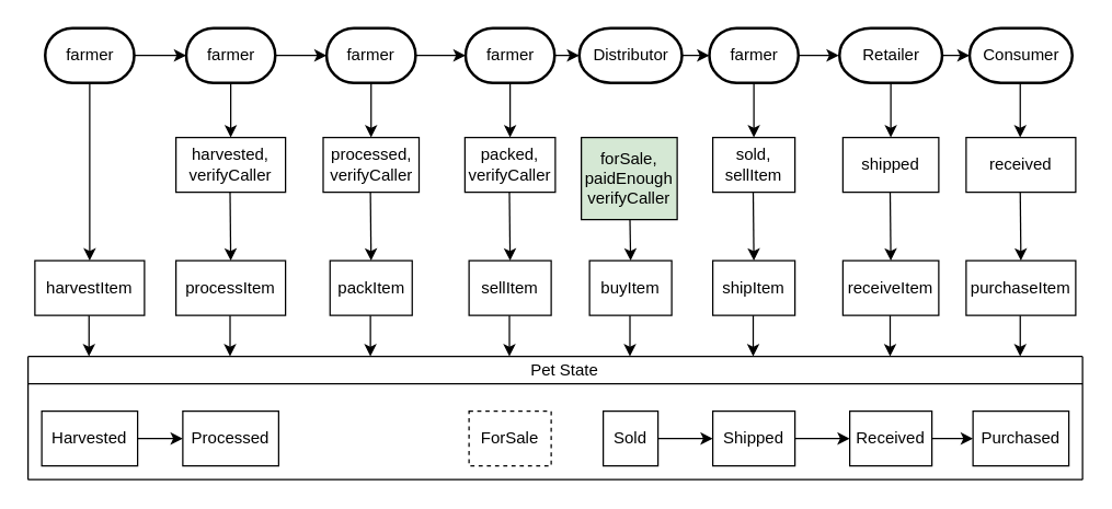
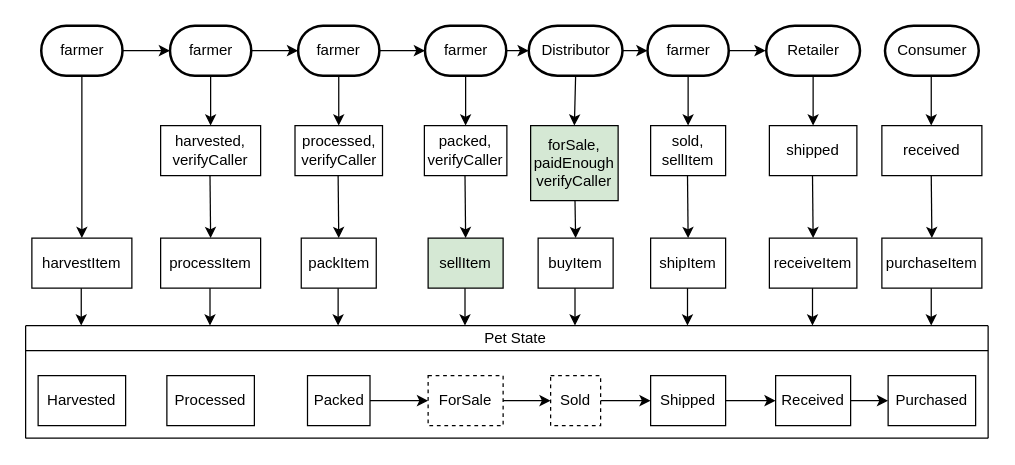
  <mxCell id="0" />
  <mxCell id="1" parent="0" />
  <mxCell id="2" value="Harvested" style="rounded=0;whiteSpace=wrap;html=1;" vertex="1" parent="1"><mxGeometry x="30" y="300" width="70" height="40" as="geometry" /></mxCell>
  <mxCell id="3" value="Processed" style="rounded=0;whiteSpace=wrap;html=1;" vertex="1" parent="1"><mxGeometry x="133" y="300" width="70" height="40" as="geometry" /></mxCell>
+ <mxCell id="4" value="Packed" style="rounded=0;whiteSpace=wrap;html=1;" vertex="1" parent="1"><mxGeometry x="245.5" y="300" width="50" height="40" as="geometry" /></mxCell>
  <mxCell id="5" value="ForSale" style="rounded=0;whiteSpace=wrap;html=1;dashed=1;" vertex="1" parent="1"><mxGeometry x="342" y="300" width="60" height="40" as="geometry" /></mxCell>
- <mxCell id="6" value="Sold" style="rounded=0;whiteSpace=wrap;html=1;" vertex="1" parent="1"><mxGeometry x="440" y="300" width="40" height="40" as="geometry" /></mxCell>
+ <mxCell id="6" value="Sold" style="rounded=0;whiteSpace=wrap;html=1;dashed=1;" vertex="1" parent="1"><mxGeometry x="440" y="300" width="40" height="40" as="geometry" /></mxCell>
  <mxCell id="7" value="Shipped" style="rounded=0;whiteSpace=wrap;html=1;" vertex="1" parent="1"><mxGeometry x="520" y="300" width="60" height="40" as="geometry" /></mxCell>
  <mxCell id="8" value="Received" style="rounded=0;whiteSpace=wrap;html=1;" vertex="1" parent="1"><mxGeometry x="620" y="300" width="60" height="40" as="geometry" /></mxCell>
  <mxCell id="9" value="Purchased" style="rounded=0;whiteSpace=wrap;html=1;" vertex="1" parent="1"><mxGeometry x="710" y="300" width="70" height="40" as="geometry" /></mxCell>
- <mxCell id="10" value="" style="endArrow=classic;html=1;exitX=1;exitY=0.5;exitDx=0;exitDy=0;entryX=0;entryY=0.5;entryDx=0;entryDy=0;" edge="1" parent="1" source="2" target="3"><mxGeometry width="50" height="50" relative="1" as="geometry"><mxPoint x="388" y="280" as="sourcePoint" /><mxPoint x="438" y="230" as="targetPoint" /></mxGeometry></mxCell>
+ <mxCell id="11" value="" style="endArrow=classic;html=1;exitX=1;exitY=0.5;exitDx=0;exitDy=0;entryX=0;entryY=0.5;entryDx=0;entryDy=0;" edge="1" parent="1" source="4" target="5"><mxGeometry width="50" height="50" relative="1" as="geometry"><mxPoint x="248" y="330" as="sourcePoint" /><mxPoint x="268" y="330" as="targetPoint" /></mxGeometry></mxCell>
+ <mxCell id="12" value="" style="endArrow=classic;html=1;exitX=1;exitY=0.5;exitDx=0;exitDy=0;entryX=0;entryY=0.5;entryDx=0;entryDy=0;" edge="1" parent="1" source="5" target="6"><mxGeometry width="50" height="50" relative="1" as="geometry"><mxPoint x="258" y="340" as="sourcePoint" /><mxPoint x="278" y="340" as="targetPoint" /></mxGeometry></mxCell>
  <mxCell id="13" value="" style="endArrow=classic;html=1;exitX=1;exitY=0.5;exitDx=0;exitDy=0;entryX=0;entryY=0.5;entryDx=0;entryDy=0;" edge="1" parent="1" source="6" target="7"><mxGeometry width="50" height="50" relative="1" as="geometry"><mxPoint x="268" y="350" as="sourcePoint" /><mxPoint x="288" y="350" as="targetPoint" /></mxGeometry></mxCell>
  <mxCell id="14" value="" style="endArrow=classic;html=1;exitX=1;exitY=0.5;exitDx=0;exitDy=0;entryX=0;entryY=0.5;entryDx=0;entryDy=0;" edge="1" parent="1" source="7" target="8"><mxGeometry width="50" height="50" relative="1" as="geometry"><mxPoint x="458" y="330" as="sourcePoint" /><mxPoint x="478" y="330" as="targetPoint" /></mxGeometry></mxCell>
  <mxCell id="15" value="" style="endArrow=classic;html=1;exitX=1;exitY=0.5;exitDx=0;exitDy=0;entryX=0;entryY=0.5;entryDx=0;entryDy=0;" edge="1" parent="1" source="8" target="9"><mxGeometry width="50" height="50" relative="1" as="geometry"><mxPoint x="538" y="330" as="sourcePoint" /><mxPoint x="558" y="330" as="targetPoint" /></mxGeometry></mxCell>
  <mxCell id="16" value="Pet State" style="text;html=1;strokeColor=none;fillColor=none;align=center;verticalAlign=middle;whiteSpace=wrap;rounded=0;" vertex="1" parent="1"><mxGeometry x="367" y="260" width="90" height="20" as="geometry" /></mxCell>
  <mxCell id="17" value="" style="endArrow=none;html=1;" edge="1" parent="1"><mxGeometry width="50" height="50" relative="1" as="geometry"><mxPoint x="20" y="260" as="sourcePoint" /><mxPoint x="790" y="260" as="targetPoint" /></mxGeometry></mxCell>
  <mxCell id="18" value="" style="endArrow=none;html=1;" edge="1" parent="1"><mxGeometry width="50" height="50" relative="1" as="geometry"><mxPoint x="20" y="280" as="sourcePoint" /><mxPoint x="790" y="280" as="targetPoint" /></mxGeometry></mxCell>
  <mxCell id="19" value="" style="endArrow=none;html=1;" edge="1" parent="1"><mxGeometry width="50" height="50" relative="1" as="geometry"><mxPoint x="20" y="350" as="sourcePoint" /><mxPoint x="790" y="350" as="targetPoint" /></mxGeometry></mxCell>
  <mxCell id="20" value="" style="endArrow=none;html=1;" edge="1" parent="1"><mxGeometry width="50" height="50" relative="1" as="geometry"><mxPoint x="20" y="350" as="sourcePoint" /><mxPoint x="20" y="260" as="targetPoint" /></mxGeometry></mxCell>
  <mxCell id="21" value="" style="endArrow=none;html=1;" edge="1" parent="1"><mxGeometry width="50" height="50" relative="1" as="geometry"><mxPoint x="790" y="350" as="sourcePoint" /><mxPoint x="790" y="260" as="targetPoint" /></mxGeometry></mxCell>
  <mxCell id="22" value="harvestItem" style="rounded=0;whiteSpace=wrap;html=1;" vertex="1" parent="1"><mxGeometry x="25" y="190" width="80" height="40" as="geometry" /></mxCell>
  <mxCell id="23" value="processItem" style="rounded=0;whiteSpace=wrap;html=1;" vertex="1" parent="1"><mxGeometry x="128" y="190" width="80" height="40" as="geometry" /></mxCell>
  <mxCell id="24" value="packItem" style="rounded=0;whiteSpace=wrap;html=1;" vertex="1" parent="1"><mxGeometry x="240.5" y="190" width="60" height="40" as="geometry" /></mxCell>
- <mxCell id="25" value="sellItem" style="rounded=0;whiteSpace=wrap;html=1;" vertex="1" parent="1"><mxGeometry x="342" y="190" width="60" height="40" as="geometry" /></mxCell>
+ <mxCell id="25" value="sellItem" style="rounded=0;whiteSpace=wrap;html=1;fillColor=#d5e8d4;" vertex="1" parent="1"><mxGeometry x="342" y="190" width="60" height="40" as="geometry" /></mxCell>
  <mxCell id="26" value="buyItem" style="rounded=0;whiteSpace=wrap;html=1;" vertex="1" parent="1"><mxGeometry x="430" y="190" width="60" height="40" as="geometry" /></mxCell>
  <mxCell id="27" value="shipItem" style="rounded=0;whiteSpace=wrap;html=1;" vertex="1" parent="1"><mxGeometry x="520" y="190" width="60" height="40" as="geometry" /></mxCell>
  <mxCell id="28" value="receiveItem" style="rounded=0;whiteSpace=wrap;html=1;" vertex="1" parent="1"><mxGeometry x="615" y="190" width="70" height="40" as="geometry" /></mxCell>
  <mxCell id="29" value="purchaseItem" style="rounded=0;whiteSpace=wrap;html=1;" vertex="1" parent="1"><mxGeometry x="705" y="190" width="80" height="40" as="geometry" /></mxCell>
  <mxCell id="30" value="harvested,&lt;br&gt;verifyCaller" style="rounded=0;whiteSpace=wrap;html=1;" vertex="1" parent="1"><mxGeometry x="128" y="100" width="80" height="40" as="geometry" /></mxCell>
  <mxCell id="31" value="processed,&lt;br&gt;verifyCaller" style="rounded=0;whiteSpace=wrap;html=1;" vertex="1" parent="1"><mxGeometry x="235.5" y="100" width="70" height="40" as="geometry" /></mxCell>
  <mxCell id="32" value="packed,&lt;br&gt;verifyCaller" style="rounded=0;whiteSpace=wrap;html=1;" vertex="1" parent="1"><mxGeometry x="339" y="100" width="66" height="40" as="geometry" /></mxCell>
  <mxCell id="33" value="forSale,&lt;br&gt;paidEnough&lt;br&gt;verifyCaller" style="rounded=0;whiteSpace=wrap;html=1;fillColor=#d5e8d4;" vertex="1" parent="1"><mxGeometry x="424" y="100" width="70" height="60" as="geometry" /></mxCell>
  <mxCell id="34" value="sold,&lt;br&gt;sellItem" style="rounded=0;whiteSpace=wrap;html=1;" vertex="1" parent="1"><mxGeometry x="520" y="100" width="60" height="40" as="geometry" /></mxCell>
  <mxCell id="35" value="shipped" style="rounded=0;whiteSpace=wrap;html=1;" vertex="1" parent="1"><mxGeometry x="615" y="100" width="70" height="40" as="geometry" /></mxCell>
  <mxCell id="36" value="received" style="rounded=0;whiteSpace=wrap;html=1;" vertex="1" parent="1"><mxGeometry x="705" y="100" width="80" height="40" as="geometry" /></mxCell>
  <mxCell id="37" value="farmer" style="strokeWidth=2;html=1;shape=mxgraph.flowchart.terminator;whiteSpace=wrap;" vertex="1" parent="1"><mxGeometry x="238" y="20" width="65" height="40" as="geometry" /></mxCell>
  <mxCell id="38" value="Distributor" style="strokeWidth=2;html=1;shape=mxgraph.flowchart.terminator;whiteSpace=wrap;" vertex="1" parent="1"><mxGeometry x="422.5" y="20" width="75" height="40" as="geometry" /></mxCell>
  <mxCell id="39" value="farmer" style="strokeWidth=2;html=1;shape=mxgraph.flowchart.terminator;whiteSpace=wrap;" vertex="1" parent="1"><mxGeometry x="135.5" y="20" width="65" height="40" as="geometry" /></mxCell>
  <mxCell id="40" value="farmer" style="strokeWidth=2;html=1;shape=mxgraph.flowchart.terminator;whiteSpace=wrap;" vertex="1" parent="1"><mxGeometry x="32.5" y="20" width="65" height="40" as="geometry" /></mxCell>
  <mxCell id="41" value="farmer" style="strokeWidth=2;html=1;shape=mxgraph.flowchart.terminator;whiteSpace=wrap;" vertex="1" parent="1"><mxGeometry x="339.5" y="20" width="65" height="40" as="geometry" /></mxCell>
  <mxCell id="42" value="Retailer" style="strokeWidth=2;html=1;shape=mxgraph.flowchart.terminator;whiteSpace=wrap;" vertex="1" parent="1"><mxGeometry x="612.5" y="20" width="75" height="40" as="geometry" /></mxCell>
  <mxCell id="43" value="farmer" style="strokeWidth=2;html=1;shape=mxgraph.flowchart.terminator;whiteSpace=wrap;" vertex="1" parent="1"><mxGeometry x="517.5" y="20" width="65" height="40" as="geometry" /></mxCell>
  <mxCell id="44" value="Consumer" style="strokeWidth=2;html=1;shape=mxgraph.flowchart.terminator;whiteSpace=wrap;" vertex="1" parent="1"><mxGeometry x="707.5" y="20" width="75" height="40" as="geometry" /></mxCell>
  <mxCell id="45" value="" style="endArrow=classic;html=1;exitX=1;exitY=0.5;exitDx=0;exitDy=0;exitPerimeter=0;entryX=0;entryY=0.5;entryDx=0;entryDy=0;entryPerimeter=0;" edge="1" parent="1" source="40" target="39"><mxGeometry width="50" height="50" relative="1" as="geometry"><mxPoint x="380" y="200" as="sourcePoint" /><mxPoint x="430" y="150" as="targetPoint" /></mxGeometry></mxCell>
  <mxCell id="46" value="" style="endArrow=classic;html=1;exitX=1;exitY=0.5;exitDx=0;exitDy=0;exitPerimeter=0;entryX=0;entryY=0.5;entryDx=0;entryDy=0;entryPerimeter=0;" edge="1" parent="1" source="39" target="37"><mxGeometry width="50" height="50" relative="1" as="geometry"><mxPoint x="126.5" y="50" as="sourcePoint" /><mxPoint x="160.5" y="50" as="targetPoint" /></mxGeometry></mxCell>
  <mxCell id="47" value="" style="endArrow=classic;html=1;entryX=0;entryY=0.5;entryDx=0;entryDy=0;entryPerimeter=0;exitX=1;exitY=0.5;exitDx=0;exitDy=0;exitPerimeter=0;" edge="1" parent="1" source="37" target="41"><mxGeometry width="50" height="50" relative="1" as="geometry"><mxPoint x="310" y="40" as="sourcePoint" /><mxPoint x="170.5" y="60" as="targetPoint" /></mxGeometry></mxCell>
  <mxCell id="48" value="" style="endArrow=classic;html=1;entryX=0;entryY=0.5;entryDx=0;entryDy=0;entryPerimeter=0;exitX=1;exitY=0.5;exitDx=0;exitDy=0;exitPerimeter=0;" edge="1" parent="1" source="41" target="38"><mxGeometry width="50" height="50" relative="1" as="geometry"><mxPoint x="320" y="50" as="sourcePoint" /><mxPoint x="349.5" y="50" as="targetPoint" /></mxGeometry></mxCell>
  <mxCell id="49" value="" style="endArrow=classic;html=1;entryX=0;entryY=0.5;entryDx=0;entryDy=0;entryPerimeter=0;exitX=1;exitY=0.5;exitDx=0;exitDy=0;exitPerimeter=0;" edge="1" parent="1" source="38" target="43"><mxGeometry width="50" height="50" relative="1" as="geometry"><mxPoint x="400" y="80" as="sourcePoint" /><mxPoint x="431.5" y="50" as="targetPoint" /></mxGeometry></mxCell>
  <mxCell id="50" value="" style="endArrow=classic;html=1;exitX=1;exitY=0.5;exitDx=0;exitDy=0;exitPerimeter=0;" edge="1" parent="1" source="43"><mxGeometry width="50" height="50" relative="1" as="geometry"><mxPoint x="382" y="160" as="sourcePoint" /><mxPoint x="612" y="40" as="targetPoint" /></mxGeometry></mxCell>
- <mxCell id="51" value="" style="endArrow=classic;html=1;exitX=1;exitY=0.5;exitDx=0;exitDy=0;exitPerimeter=0;entryX=0;entryY=0.5;entryDx=0;entryDy=0;entryPerimeter=0;" edge="1" parent="1" source="42" target="44"><mxGeometry width="50" height="50" relative="1" as="geometry"><mxPoint x="592.5" y="50" as="sourcePoint" /><mxPoint x="622" y="50" as="targetPoint" /></mxGeometry></mxCell>
  <mxCell id="52" value="" style="endArrow=classic;html=1;exitX=0.5;exitY=1;exitDx=0;exitDy=0;entryX=0.5;entryY=0;entryDx=0;entryDy=0;exitPerimeter=0;" edge="1" parent="1" source="39" target="30"><mxGeometry width="50" height="50" relative="1" as="geometry"><mxPoint x="75" y="70" as="sourcePoint" /><mxPoint x="75" y="110" as="targetPoint" /></mxGeometry></mxCell>
  <mxCell id="53" value="" style="endArrow=classic;html=1;exitX=0.5;exitY=1;exitDx=0;exitDy=0;entryX=0.5;entryY=0;entryDx=0;entryDy=0;exitPerimeter=0;" edge="1" parent="1" source="37" target="31"><mxGeometry width="50" height="50" relative="1" as="geometry"><mxPoint x="178" y="70" as="sourcePoint" /><mxPoint x="178" y="110" as="targetPoint" /></mxGeometry></mxCell>
  <mxCell id="54" value="" style="endArrow=classic;html=1;exitX=0.5;exitY=1;exitDx=0;exitDy=0;entryX=0.5;entryY=0;entryDx=0;entryDy=0;exitPerimeter=0;" edge="1" parent="1" source="41" target="32"><mxGeometry width="50" height="50" relative="1" as="geometry"><mxPoint x="280.5" y="70" as="sourcePoint" /><mxPoint x="280.5" y="110" as="targetPoint" /></mxGeometry></mxCell>
+ <mxCell id="55" value="" style="endArrow=classic;html=1;exitX=0.5;exitY=1;exitDx=0;exitDy=0;entryX=0.5;entryY=0;entryDx=0;entryDy=0;exitPerimeter=0;" edge="1" parent="1" source="38" target="33"><mxGeometry width="50" height="50" relative="1" as="geometry"><mxPoint x="382" y="70" as="sourcePoint" /><mxPoint x="382" y="110" as="targetPoint" /></mxGeometry></mxCell>
  <mxCell id="56" value="" style="endArrow=classic;html=1;exitX=0.5;exitY=1;exitDx=0;exitDy=0;entryX=0.5;entryY=0;entryDx=0;entryDy=0;exitPerimeter=0;" edge="1" parent="1" source="43" target="34"><mxGeometry width="50" height="50" relative="1" as="geometry"><mxPoint x="470" y="70" as="sourcePoint" /><mxPoint x="469" y="110" as="targetPoint" /></mxGeometry></mxCell>
  <mxCell id="57" value="" style="endArrow=classic;html=1;exitX=0.5;exitY=1;exitDx=0;exitDy=0;entryX=0.5;entryY=0;entryDx=0;entryDy=0;exitPerimeter=0;" edge="1" parent="1" source="42" target="35"><mxGeometry width="50" height="50" relative="1" as="geometry"><mxPoint x="560" y="70" as="sourcePoint" /><mxPoint x="560" y="110" as="targetPoint" /></mxGeometry></mxCell>
  <mxCell id="58" value="" style="endArrow=classic;html=1;exitX=0.5;exitY=1;exitDx=0;exitDy=0;entryX=0.5;entryY=0;entryDx=0;entryDy=0;exitPerimeter=0;" edge="1" parent="1"><mxGeometry width="50" height="50" relative="1" as="geometry"><mxPoint x="744.5" y="60" as="sourcePoint" /><mxPoint x="744.5" y="100" as="targetPoint" /></mxGeometry></mxCell>
  <mxCell id="59" value="" style="endArrow=classic;html=1;exitX=0.5;exitY=1;exitDx=0;exitDy=0;exitPerimeter=0;entryX=0.5;entryY=0;entryDx=0;entryDy=0;" edge="1" parent="1" source="40" target="22"><mxGeometry width="50" height="50" relative="1" as="geometry"><mxPoint x="64.5" y="140" as="sourcePoint" /><mxPoint x="64.5" y="180" as="targetPoint" /></mxGeometry></mxCell>
  <mxCell id="60" value="" style="endArrow=classic;html=1;exitX=0.5;exitY=1;exitDx=0;exitDy=0;exitPerimeter=0;entryX=0.5;entryY=0;entryDx=0;entryDy=0;" edge="1" parent="1"><mxGeometry width="50" height="50" relative="1" as="geometry"><mxPoint x="167.5" y="140" as="sourcePoint" /><mxPoint x="168" y="190" as="targetPoint" /></mxGeometry></mxCell>
  <mxCell id="61" value="" style="endArrow=classic;html=1;exitX=0.5;exitY=1;exitDx=0;exitDy=0;exitPerimeter=0;entryX=0.5;entryY=0;entryDx=0;entryDy=0;" edge="1" parent="1"><mxGeometry width="50" height="50" relative="1" as="geometry"><mxPoint x="270" y="140" as="sourcePoint" /><mxPoint x="270.5" y="190" as="targetPoint" /></mxGeometry></mxCell>
  <mxCell id="62" value="" style="endArrow=classic;html=1;exitX=0.5;exitY=1;exitDx=0;exitDy=0;exitPerimeter=0;entryX=0.5;entryY=0;entryDx=0;entryDy=0;" edge="1" parent="1"><mxGeometry width="50" height="50" relative="1" as="geometry"><mxPoint x="371.5" y="140" as="sourcePoint" /><mxPoint x="372" y="190" as="targetPoint" /></mxGeometry></mxCell>
  <mxCell id="63" value="" style="endArrow=classic;html=1;exitX=0.5;exitY=1;exitDx=0;exitDy=0;exitPerimeter=0;entryX=0.5;entryY=0;entryDx=0;entryDy=0;" edge="1" parent="1"><mxGeometry width="50" height="50" relative="1" as="geometry"><mxPoint x="549.5" y="140" as="sourcePoint" /><mxPoint x="550" y="190" as="targetPoint" /></mxGeometry></mxCell>
  <mxCell id="64" value="" style="endArrow=classic;html=1;exitX=0.5;exitY=1;exitDx=0;exitDy=0;exitPerimeter=0;entryX=0.5;entryY=0;entryDx=0;entryDy=0;" edge="1" parent="1"><mxGeometry width="50" height="50" relative="1" as="geometry"><mxPoint x="649.5" y="140" as="sourcePoint" /><mxPoint x="650" y="190" as="targetPoint" /></mxGeometry></mxCell>
  <mxCell id="65" value="" style="endArrow=classic;html=1;exitX=0.5;exitY=1;exitDx=0;exitDy=0;exitPerimeter=0;entryX=0.5;entryY=0;entryDx=0;entryDy=0;" edge="1" parent="1"><mxGeometry width="50" height="50" relative="1" as="geometry"><mxPoint x="744.5" y="140" as="sourcePoint" /><mxPoint x="745" y="190" as="targetPoint" /></mxGeometry></mxCell>
  <mxCell id="66" value="" style="endArrow=classic;html=1;exitX=0.5;exitY=1;exitDx=0;exitDy=0;exitPerimeter=0;" edge="1" parent="1"><mxGeometry width="50" height="50" relative="1" as="geometry"><mxPoint x="459.5" y="160" as="sourcePoint" /><mxPoint x="460" y="190" as="targetPoint" /></mxGeometry></mxCell>
  <mxCell id="67" value="" style="endArrow=classic;html=1;" edge="1" parent="1"><mxGeometry width="50" height="50" relative="1" as="geometry"><mxPoint x="64.5" y="230" as="sourcePoint" /><mxPoint x="64.5" y="260" as="targetPoint" /></mxGeometry></mxCell>
  <mxCell id="68" value="" style="endArrow=classic;html=1;" edge="1" parent="1"><mxGeometry width="50" height="50" relative="1" as="geometry"><mxPoint x="167.5" y="230" as="sourcePoint" /><mxPoint x="167.5" y="260" as="targetPoint" /></mxGeometry></mxCell>
  <mxCell id="69" value="" style="endArrow=classic;html=1;" edge="1" parent="1"><mxGeometry width="50" height="50" relative="1" as="geometry"><mxPoint x="270" y="230" as="sourcePoint" /><mxPoint x="270" y="260" as="targetPoint" /></mxGeometry></mxCell>
  <mxCell id="70" value="" style="endArrow=classic;html=1;" edge="1" parent="1"><mxGeometry width="50" height="50" relative="1" as="geometry"><mxPoint x="371.5" y="230" as="sourcePoint" /><mxPoint x="371.5" y="260" as="targetPoint" /></mxGeometry></mxCell>
  <mxCell id="71" value="" style="endArrow=classic;html=1;" edge="1" parent="1"><mxGeometry width="50" height="50" relative="1" as="geometry"><mxPoint x="459.5" y="230" as="sourcePoint" /><mxPoint x="459.5" y="260" as="targetPoint" /></mxGeometry></mxCell>
  <mxCell id="72" value="" style="endArrow=classic;html=1;" edge="1" parent="1"><mxGeometry width="50" height="50" relative="1" as="geometry"><mxPoint x="549.5" y="230" as="sourcePoint" /><mxPoint x="549.5" y="260" as="targetPoint" /></mxGeometry></mxCell>
  <mxCell id="73" value="" style="endArrow=classic;html=1;" edge="1" parent="1"><mxGeometry width="50" height="50" relative="1" as="geometry"><mxPoint x="649.5" y="230" as="sourcePoint" /><mxPoint x="649.5" y="260" as="targetPoint" /></mxGeometry></mxCell>
  <mxCell id="74" value="" style="endArrow=classic;html=1;" edge="1" parent="1"><mxGeometry width="50" height="50" relative="1" as="geometry"><mxPoint x="744.5" y="230" as="sourcePoint" /><mxPoint x="744.5" y="260" as="targetPoint" /></mxGeometry></mxCell>
